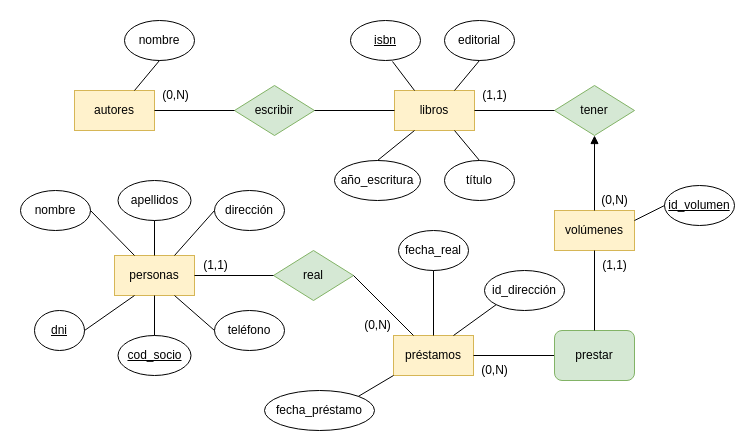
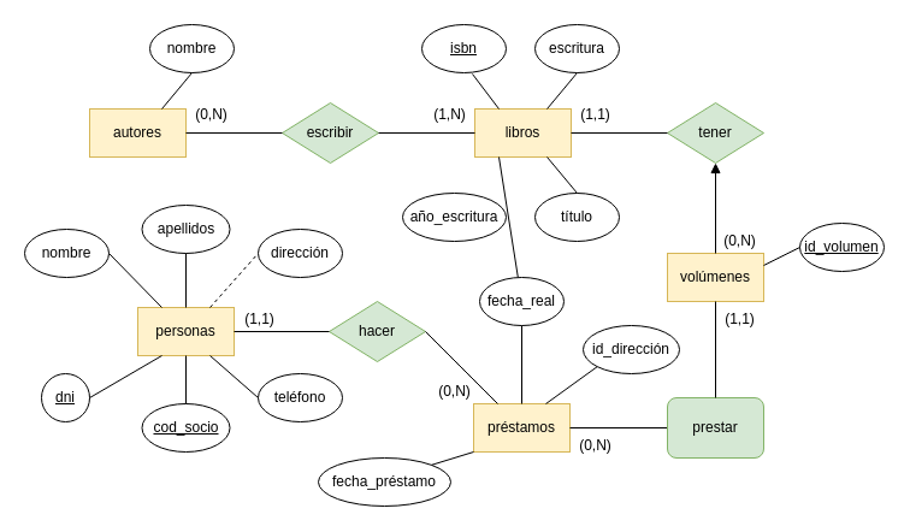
  <mxCell id="0" />
  <mxCell id="1" parent="0" />
  <mxCell id="2" value="autores" style="rounded=0;whiteSpace=wrap;html=1;fillColor=#fff2cc;strokeColor=#d6b656;" vertex="1" parent="1"><mxGeometry x="74" y="90" width="80" height="40" as="geometry" /></mxCell>
  <mxCell id="3" value="libros" style="rounded=0;whiteSpace=wrap;html=1;fillColor=#fff2cc;strokeColor=#d6b656;" vertex="1" parent="1"><mxGeometry x="394" y="90" width="80" height="40" as="geometry" /></mxCell>
  <mxCell id="4" value="volúmenes" style="rounded=0;whiteSpace=wrap;html=1;fillColor=#fff2cc;strokeColor=#d6b656;" vertex="1" parent="1"><mxGeometry x="554" y="210" width="80" height="40" as="geometry" /></mxCell>
  <mxCell id="5" value="préstamos" style="rounded=0;whiteSpace=wrap;html=1;fillColor=#fff2cc;strokeColor=#d6b656;" vertex="1" parent="1"><mxGeometry x="393" y="335" width="80" height="40" as="geometry" /></mxCell>
  <mxCell id="6" value="personas" style="rounded=0;whiteSpace=wrap;html=1;fillColor=#fff2cc;strokeColor=#d6b656;" vertex="1" parent="1"><mxGeometry x="114" y="255" width="80" height="40" as="geometry" /></mxCell>
  <mxCell id="7" value="escribir" style="rhombus;whiteSpace=wrap;html=1;fillColor=#d5e8d4;strokeColor=#82b366;" vertex="1" parent="1"><mxGeometry x="234" y="85" width="80" height="50" as="geometry" /></mxCell>
  <mxCell id="8" value="(0,N)" style="text;html=1;align=center;verticalAlign=middle;resizable=0;points=[];autosize=1;strokeColor=none;fillColor=none;" vertex="1" parent="1"><mxGeometry x="155" y="85" width="40" height="20" as="geometry" /></mxCell>
  <mxCell id="9" value="" style="endArrow=none;html=1;rounded=0;entryX=0;entryY=0.5;entryDx=0;entryDy=0;exitX=1;exitY=0.5;exitDx=0;exitDy=0;" edge="1" parent="1" source="5" target="26"><mxGeometry width="50" height="50" relative="1" as="geometry"><mxPoint x="264" y="470" as="sourcePoint" /><mxPoint x="314" y="420" as="targetPoint" /></mxGeometry></mxCell>
  <mxCell id="10" value="" style="endArrow=none;html=1;rounded=0;exitX=1;exitY=0.5;exitDx=0;exitDy=0;entryX=0;entryY=0.5;entryDx=0;entryDy=0;" edge="1" parent="1" source="2" target="7"><mxGeometry width="50" height="50" relative="1" as="geometry"><mxPoint x="224" y="270" as="sourcePoint" /><mxPoint x="274" y="220" as="targetPoint" /></mxGeometry></mxCell>
  <mxCell id="11" value="" style="endArrow=none;html=1;rounded=0;exitX=1;exitY=0.5;exitDx=0;exitDy=0;entryX=0;entryY=0.5;entryDx=0;entryDy=0;" edge="1" parent="1" source="7" target="3"><mxGeometry width="50" height="50" relative="1" as="geometry"><mxPoint x="314" y="109.5" as="sourcePoint" /><mxPoint x="394" y="109.5" as="targetPoint" /></mxGeometry></mxCell>
+ <mxCell id="12" value="(1,N)" style="text;html=1;align=center;verticalAlign=middle;resizable=0;points=[];autosize=1;strokeColor=none;fillColor=none;" vertex="1" parent="1"><mxGeometry x="353" y="85" width="40" height="20" as="geometry" /></mxCell>
  <mxCell id="13" value="nombre" style="ellipse;whiteSpace=wrap;html=1;" vertex="1" parent="1"><mxGeometry x="124" y="20" width="70" height="40" as="geometry" /></mxCell>
  <mxCell id="14" value="" style="endArrow=none;html=1;rounded=0;exitX=0.5;exitY=1;exitDx=0;exitDy=0;entryX=0.75;entryY=0;entryDx=0;entryDy=0;" edge="1" parent="1" source="13" target="2"><mxGeometry width="50" height="50" relative="1" as="geometry"><mxPoint x="194" y="160" as="sourcePoint" /><mxPoint x="219" y="190" as="targetPoint" /></mxGeometry></mxCell>
  <mxCell id="15" value="tener" style="rhombus;whiteSpace=wrap;html=1;fillColor=#d5e8d4;strokeColor=#82b366;" vertex="1" parent="1"><mxGeometry x="554" y="85" width="80" height="50" as="geometry" /></mxCell>
  <mxCell id="16" value="&lt;u&gt;isbn&lt;/u&gt;" style="ellipse;whiteSpace=wrap;html=1;" vertex="1" parent="1"><mxGeometry x="350" y="20" width="70" height="40" as="geometry" /></mxCell>
- <mxCell id="17" value="editorial" style="ellipse;whiteSpace=wrap;html=1;" vertex="1" parent="1"><mxGeometry x="444" y="20" width="70" height="40" as="geometry" /></mxCell>
+ <mxCell id="17" value="escritura" style="ellipse;whiteSpace=wrap;html=1;" vertex="1" parent="1"><mxGeometry x="444" y="20" width="70" height="40" as="geometry" /></mxCell>
  <mxCell id="18" value="" style="endArrow=none;html=1;rounded=0;exitX=0.5;exitY=1;exitDx=0;exitDy=0;entryX=0.75;entryY=0;entryDx=0;entryDy=0;" edge="1" parent="1" source="17" target="3"><mxGeometry width="50" height="50" relative="1" as="geometry"><mxPoint x="491.5" y="160" as="sourcePoint" /><mxPoint x="466.5" y="190" as="targetPoint" /></mxGeometry></mxCell>
  <mxCell id="19" value="" style="endArrow=none;html=1;rounded=0;exitX=0.6;exitY=1.025;exitDx=0;exitDy=0;entryX=0.25;entryY=0;entryDx=0;entryDy=0;exitPerimeter=0;" edge="1" parent="1" source="16" target="3"><mxGeometry width="50" height="50" relative="1" as="geometry"><mxPoint x="179" y="80" as="sourcePoint" /><mxPoint x="154" y="110" as="targetPoint" /></mxGeometry></mxCell>
  <mxCell id="20" value="" style="endArrow=none;html=1;rounded=0;exitX=1;exitY=0.5;exitDx=0;exitDy=0;entryX=0;entryY=0.5;entryDx=0;entryDy=0;" edge="1" parent="1" source="3" target="15"><mxGeometry width="50" height="50" relative="1" as="geometry"><mxPoint x="189" y="90" as="sourcePoint" /><mxPoint x="164" y="120" as="targetPoint" /></mxGeometry></mxCell>
  <mxCell id="21" value="(1,1)" style="text;html=1;align=center;verticalAlign=middle;resizable=0;points=[];autosize=1;strokeColor=none;fillColor=none;" vertex="1" parent="1"><mxGeometry x="474" y="85" width="40" height="20" as="geometry" /></mxCell>
  <mxCell id="22" value="" style="endArrow=block;html=1;rounded=0;exitX=0.5;exitY=0;exitDx=0;exitDy=0;entryX=0.5;entryY=1;entryDx=0;entryDy=0;" edge="1" parent="1" source="4" target="15"><mxGeometry width="50" height="50" relative="1" as="geometry"><mxPoint x="484" y="120" as="sourcePoint" /><mxPoint x="564" y="120" as="targetPoint" /></mxGeometry></mxCell>
  <mxCell id="23" value="&lt;u&gt;id_volumen&lt;/u&gt;" style="ellipse;whiteSpace=wrap;html=1;" vertex="1" parent="1"><mxGeometry x="664" y="185" width="70" height="40" as="geometry" /></mxCell>
  <mxCell id="24" value="(0,N)" style="text;html=1;align=center;verticalAlign=middle;resizable=0;points=[];autosize=1;strokeColor=none;fillColor=none;" vertex="1" parent="1"><mxGeometry x="594" y="190" width="40" height="20" as="geometry" /></mxCell>
  <mxCell id="25" value="" style="endArrow=none;html=1;rounded=0;exitX=0;exitY=0.5;exitDx=0;exitDy=0;entryX=1;entryY=0.25;entryDx=0;entryDy=0;" edge="1" parent="1" source="23" target="4"><mxGeometry width="50" height="50" relative="1" as="geometry"><mxPoint x="489" y="70" as="sourcePoint" /><mxPoint x="464" y="100" as="targetPoint" /></mxGeometry></mxCell>
  <mxCell id="26" value="prestar" style="whiteSpace=wrap;html=1;fillColor=#d5e8d4;strokeColor=#82b366;rounded=1;" vertex="1" parent="1"><mxGeometry x="554" y="330" width="80" height="50" as="geometry" /></mxCell>
- <mxCell id="27" value="real" style="rhombus;whiteSpace=wrap;html=1;fillColor=#d5e8d4;strokeColor=#82b366;" vertex="1" parent="1"><mxGeometry x="273" y="250" width="80" height="50" as="geometry" /></mxCell>
+ <mxCell id="27" value="hacer" style="rhombus;whiteSpace=wrap;html=1;fillColor=#d5e8d4;strokeColor=#82b366;" vertex="1" parent="1"><mxGeometry x="273" y="250" width="80" height="50" as="geometry" /></mxCell>
  <mxCell id="28" value="" style="endArrow=none;html=1;rounded=0;entryX=1;entryY=0.5;entryDx=0;entryDy=0;exitX=0.25;exitY=0;exitDx=0;exitDy=0;" edge="1" parent="1" source="5" target="27"><mxGeometry width="50" height="50" relative="1" as="geometry"><mxPoint x="483" y="365" as="sourcePoint" /><mxPoint x="564" y="365" as="targetPoint" /></mxGeometry></mxCell>
  <mxCell id="29" value="año_escritura" style="ellipse;whiteSpace=wrap;html=1;" vertex="1" parent="1"><mxGeometry x="334" y="160" width="86" height="40" as="geometry" /></mxCell>
  <mxCell id="30" value="título" style="ellipse;whiteSpace=wrap;html=1;" vertex="1" parent="1"><mxGeometry x="444" y="160" width="70" height="40" as="geometry" /></mxCell>
- <mxCell id="31" value="" style="endArrow=none;html=1;rounded=0;exitX=0.25;exitY=1;exitDx=0;exitDy=0;entryX=0.5;entryY=0;entryDx=0;entryDy=0;" edge="1" parent="1" source="3" target="29"><mxGeometry width="50" height="50" relative="1" as="geometry"><mxPoint x="489" y="70" as="sourcePoint" /><mxPoint x="464" y="100" as="targetPoint" /></mxGeometry></mxCell>
+ <mxCell id="31" value="" style="endArrow=none;html=1;rounded=0;exitX=0.25;exitY=1;exitDx=0;exitDy=0;" edge="1" parent="1" source="3" target="33"><mxGeometry width="50" height="50" relative="1" as="geometry"><mxPoint x="489" y="70" as="sourcePoint" /><mxPoint x="464" y="100" as="targetPoint" /></mxGeometry></mxCell>
  <mxCell id="32" value="" style="endArrow=none;html=1;rounded=0;exitX=0.75;exitY=1;exitDx=0;exitDy=0;entryX=0.5;entryY=0;entryDx=0;entryDy=0;" edge="1" parent="1" source="3" target="30"><mxGeometry width="50" height="50" relative="1" as="geometry"><mxPoint x="499" y="80" as="sourcePoint" /><mxPoint x="474" y="110" as="targetPoint" /></mxGeometry></mxCell>
  <mxCell id="33" value="fecha_real" style="ellipse;whiteSpace=wrap;html=1;" vertex="1" parent="1"><mxGeometry x="398" y="230" width="70" height="40" as="geometry" /></mxCell>
  <mxCell id="34" value="id_dirección" style="ellipse;whiteSpace=wrap;html=1;" vertex="1" parent="1"><mxGeometry x="484" y="270" width="80" height="40" as="geometry" /></mxCell>
  <mxCell id="35" value="" style="endArrow=none;html=1;rounded=0;exitX=0.5;exitY=1;exitDx=0;exitDy=0;entryX=0.5;entryY=0;entryDx=0;entryDy=0;" edge="1" parent="1" source="33" target="5"><mxGeometry width="50" height="50" relative="1" as="geometry"><mxPoint x="464" y="140" as="sourcePoint" /><mxPoint x="489" y="170" as="targetPoint" /></mxGeometry></mxCell>
  <mxCell id="36" value="" style="endArrow=none;html=1;rounded=0;exitX=0;exitY=1;exitDx=0;exitDy=0;entryX=0.75;entryY=0;entryDx=0;entryDy=0;" edge="1" parent="1" source="34" target="5"><mxGeometry width="50" height="50" relative="1" as="geometry"><mxPoint x="443" y="280" as="sourcePoint" /><mxPoint x="454" y="310" as="targetPoint" /></mxGeometry></mxCell>
  <mxCell id="37" value="" style="endArrow=none;html=1;rounded=0;exitX=0.5;exitY=1;exitDx=0;exitDy=0;entryX=0.5;entryY=0;entryDx=0;entryDy=0;" edge="1" parent="1" source="4" target="26"><mxGeometry width="50" height="50" relative="1" as="geometry"><mxPoint x="604" y="220" as="sourcePoint" /><mxPoint x="604" y="145" as="targetPoint" /></mxGeometry></mxCell>
  <mxCell id="38" value="(1,1)" style="text;html=1;align=center;verticalAlign=middle;resizable=0;points=[];autosize=1;strokeColor=none;fillColor=none;" vertex="1" parent="1"><mxGeometry x="594" y="255" width="40" height="20" as="geometry" /></mxCell>
  <mxCell id="39" value="(0,N)" style="text;html=1;align=center;verticalAlign=middle;resizable=0;points=[];autosize=1;strokeColor=none;fillColor=none;" vertex="1" parent="1"><mxGeometry x="474" y="360" width="40" height="20" as="geometry" /></mxCell>
  <mxCell id="40" value="(0,N)" style="text;html=1;align=center;verticalAlign=middle;resizable=0;points=[];autosize=1;strokeColor=none;fillColor=none;" vertex="1" parent="1"><mxGeometry x="357" y="315" width="40" height="20" as="geometry" /></mxCell>
  <mxCell id="41" value="" style="endArrow=none;html=1;rounded=0;entryX=1;entryY=0.5;entryDx=0;entryDy=0;exitX=0;exitY=0.5;exitDx=0;exitDy=0;" edge="1" parent="1" source="27" target="6"><mxGeometry width="50" height="50" relative="1" as="geometry"><mxPoint x="423" y="345" as="sourcePoint" /><mxPoint x="363" y="285" as="targetPoint" /></mxGeometry></mxCell>
- <mxCell id="42" value="apellidos" style="ellipse;whiteSpace=wrap;html=1;" vertex="1" parent="1"><mxGeometry x="117.5" y="180" width="73" height="40" as="geometry" /></mxCell>
+ <mxCell id="42" value="apellidos" style="ellipse;whiteSpace=wrap;html=1;" vertex="1" parent="1"><mxGeometry x="117.5" y="170" width="73" height="40" as="geometry" /></mxCell>
  <mxCell id="43" value="dirección" style="ellipse;whiteSpace=wrap;html=1;" vertex="1" parent="1"><mxGeometry x="214" y="190" width="70" height="40" as="geometry" /></mxCell>
  <mxCell id="44" value="nombre" style="ellipse;whiteSpace=wrap;html=1;" vertex="1" parent="1"><mxGeometry x="20" y="190" width="70" height="40" as="geometry" /></mxCell>
- <mxCell id="45" value="&lt;u&gt;dni&lt;/u&gt;" style="ellipse;whiteSpace=wrap;html=1;" vertex="1" parent="1"><mxGeometry x="34" y="310" width="50" height="40" as="geometry" /></mxCell>
+ <mxCell id="45" value="&lt;u&gt;dni&lt;/u&gt;" style="ellipse;whiteSpace=wrap;html=1;" vertex="1" parent="1"><mxGeometry x="34" y="310" width="40" height="40" as="geometry" /></mxCell>
  <mxCell id="46" value="&lt;u&gt;cod_socio&lt;/u&gt;" style="ellipse;whiteSpace=wrap;html=1;" vertex="1" parent="1"><mxGeometry x="117.5" y="335" width="73" height="40" as="geometry" /></mxCell>
  <mxCell id="47" value="teléfono" style="ellipse;whiteSpace=wrap;html=1;" vertex="1" parent="1"><mxGeometry x="214" y="310" width="70" height="40" as="geometry" /></mxCell>
  <mxCell id="48" value="(1,1)" style="text;html=1;align=center;verticalAlign=middle;resizable=0;points=[];autosize=1;strokeColor=none;fillColor=none;" vertex="1" parent="1"><mxGeometry x="195" y="255" width="40" height="20" as="geometry" /></mxCell>
  <mxCell id="49" value="" style="endArrow=none;html=1;rounded=0;exitX=0.5;exitY=0;exitDx=0;exitDy=0;entryX=0.5;entryY=1;entryDx=0;entryDy=0;" edge="1" parent="1" source="6" target="42"><mxGeometry width="50" height="50" relative="1" as="geometry"><mxPoint x="164" y="120" as="sourcePoint" /><mxPoint x="244" y="120" as="targetPoint" /></mxGeometry></mxCell>
- <mxCell id="50" value="" style="endArrow=none;html=1;rounded=0;exitX=0.75;exitY=0;exitDx=0;exitDy=0;entryX=0;entryY=0.5;entryDx=0;entryDy=0;" edge="1" parent="1" source="6" target="43"><mxGeometry width="50" height="50" relative="1" as="geometry"><mxPoint x="174" y="130" as="sourcePoint" /><mxPoint x="254" y="130" as="targetPoint" /></mxGeometry></mxCell>
+ <mxCell id="50" value="" style="endArrow=none;html=1;rounded=0;exitX=0.75;exitY=0;exitDx=0;exitDy=0;entryX=0;entryY=0.5;entryDx=0;entryDy=0;dashed=1;" edge="1" parent="1" source="6" target="43"><mxGeometry width="50" height="50" relative="1" as="geometry"><mxPoint x="174" y="130" as="sourcePoint" /><mxPoint x="254" y="130" as="targetPoint" /></mxGeometry></mxCell>
  <mxCell id="51" value="" style="endArrow=none;html=1;rounded=0;exitX=0.25;exitY=0;exitDx=0;exitDy=0;entryX=1;entryY=0.5;entryDx=0;entryDy=0;" edge="1" parent="1" source="6" target="44"><mxGeometry width="50" height="50" relative="1" as="geometry"><mxPoint x="184" y="140" as="sourcePoint" /><mxPoint x="264" y="140" as="targetPoint" /></mxGeometry></mxCell>
  <mxCell id="52" value="" style="endArrow=none;html=1;rounded=0;exitX=0.75;exitY=1;exitDx=0;exitDy=0;entryX=0;entryY=0.5;entryDx=0;entryDy=0;" edge="1" parent="1" source="6" target="47"><mxGeometry width="50" height="50" relative="1" as="geometry"><mxPoint x="194" y="150" as="sourcePoint" /><mxPoint x="274" y="150" as="targetPoint" /></mxGeometry></mxCell>
  <mxCell id="53" value="" style="endArrow=none;html=1;rounded=0;exitX=0.5;exitY=1;exitDx=0;exitDy=0;entryX=0.5;entryY=0;entryDx=0;entryDy=0;" edge="1" parent="1" source="6" target="46"><mxGeometry width="50" height="50" relative="1" as="geometry"><mxPoint x="204" y="160" as="sourcePoint" /><mxPoint x="284" y="160" as="targetPoint" /></mxGeometry></mxCell>
  <mxCell id="54" value="" style="endArrow=none;html=1;rounded=0;exitX=0.25;exitY=1;exitDx=0;exitDy=0;entryX=1;entryY=0.5;entryDx=0;entryDy=0;" edge="1" parent="1" source="6" target="45"><mxGeometry width="50" height="50" relative="1" as="geometry"><mxPoint x="214" y="170" as="sourcePoint" /><mxPoint x="294" y="170" as="targetPoint" /></mxGeometry></mxCell>
- <mxCell id="55" value="fecha_préstamo" style="ellipse;whiteSpace=wrap;html=1;" vertex="1" parent="1"><mxGeometry x="264" y="390" width="110" height="40" as="geometry" /></mxCell>
+ <mxCell id="55" value="fecha_préstamo" style="ellipse;whiteSpace=wrap;html=1;" vertex="1" parent="1"><mxGeometry x="264" y="380" width="110" height="40" as="geometry" /></mxCell>
  <mxCell id="56" value="" style="endArrow=none;html=1;rounded=0;entryX=0;entryY=1;entryDx=0;entryDy=0;exitX=1;exitY=0;exitDx=0;exitDy=0;" edge="1" parent="1" source="55" target="5"><mxGeometry width="50" height="50" relative="1" as="geometry"><mxPoint x="423" y="345" as="sourcePoint" /><mxPoint x="363" y="285" as="targetPoint" /></mxGeometry></mxCell>
